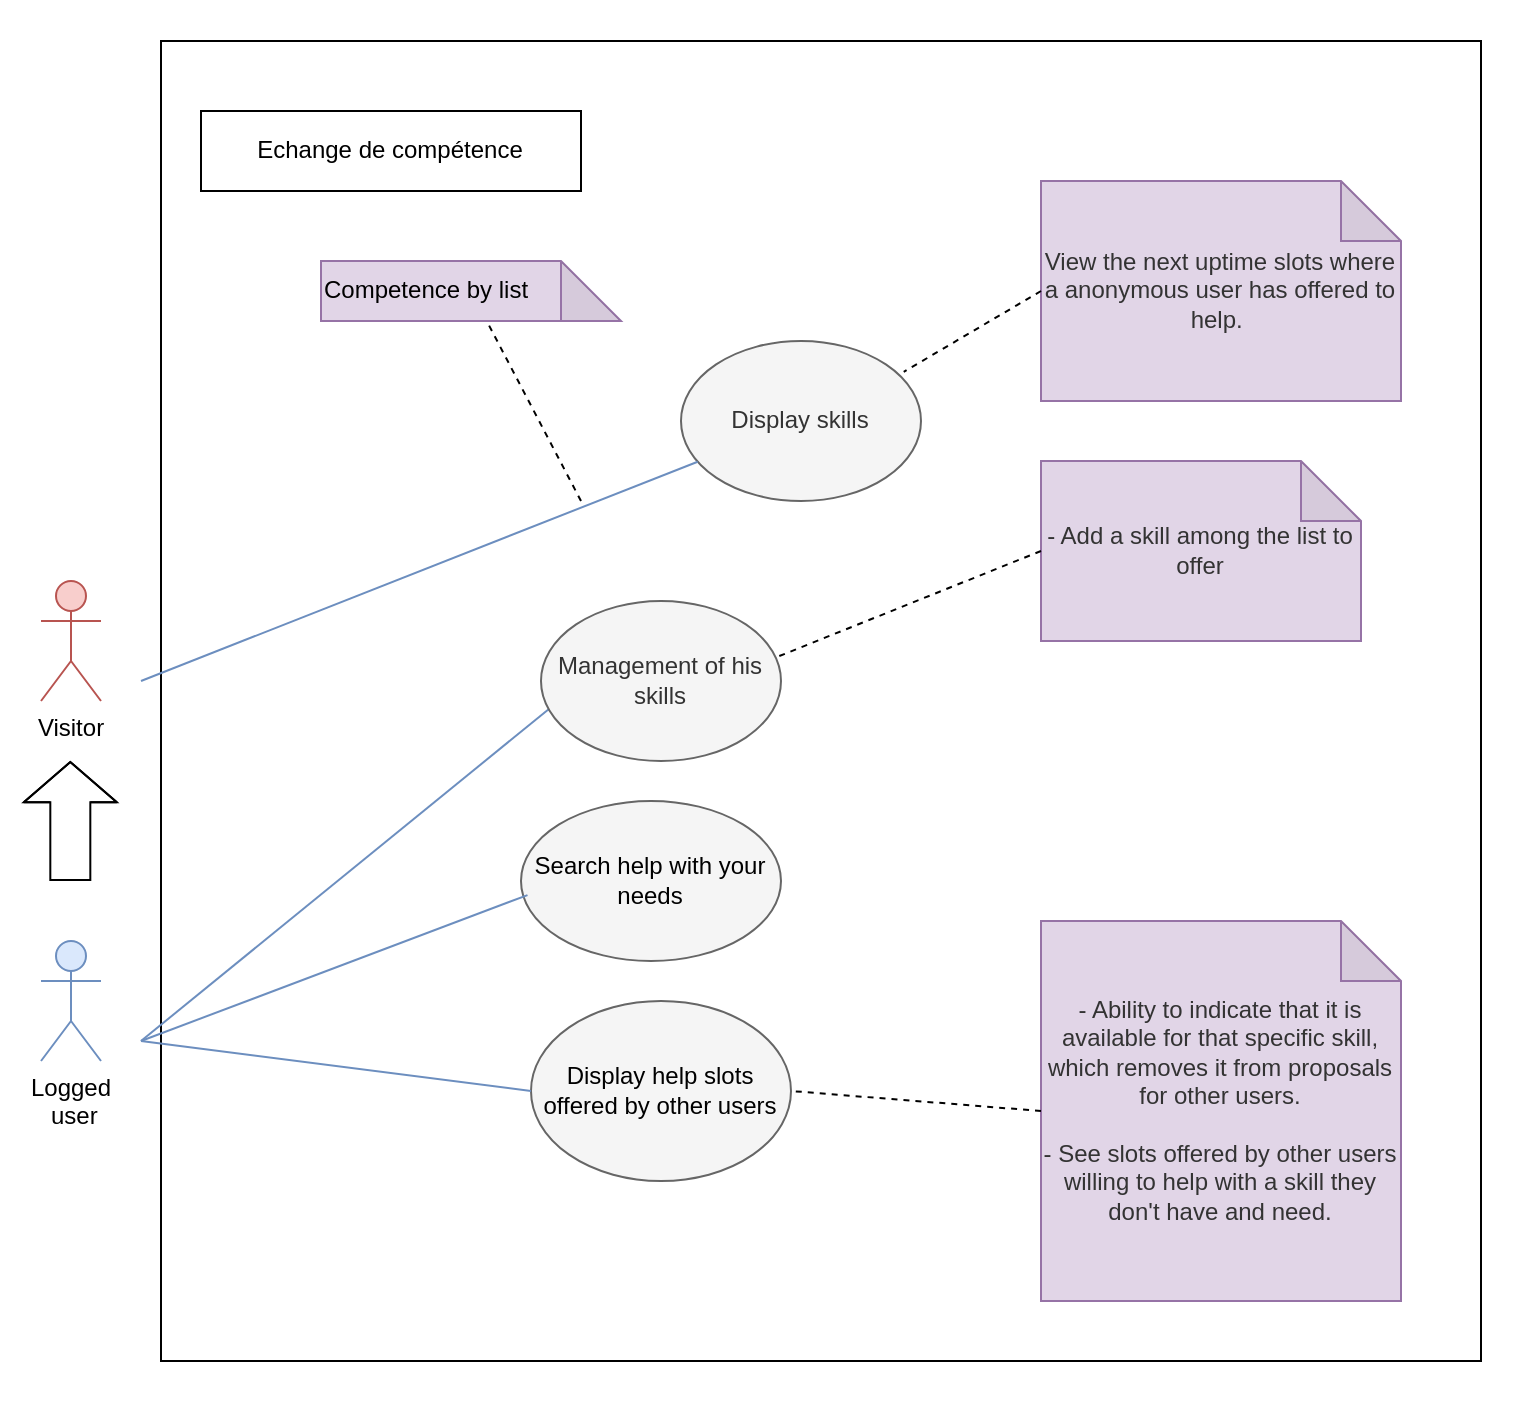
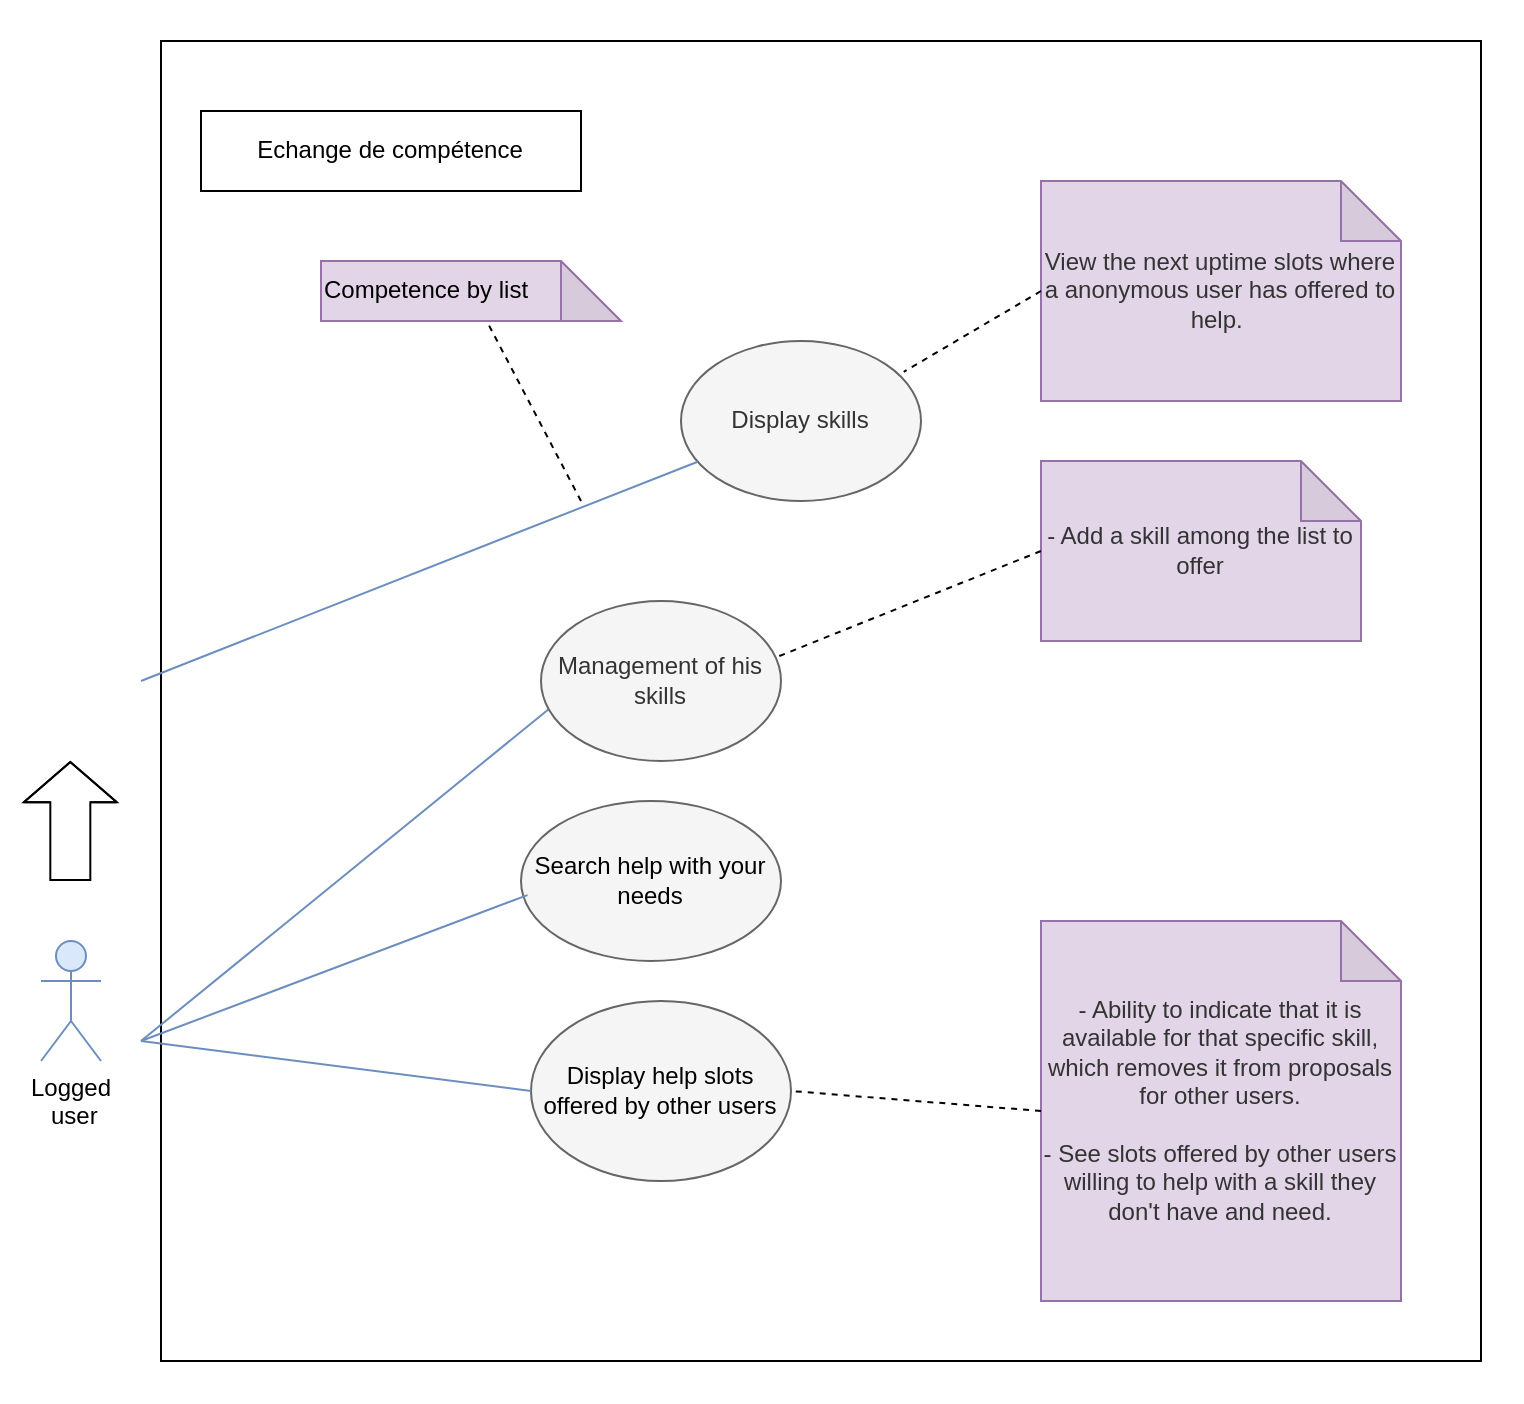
  <mxCell id="0" />
  <mxCell id="1" parent="0" />
  <mxCell id="2" value="" style="whiteSpace=wrap;html=1;aspect=fixed;horizontal=1;movable=1;resizable=1;rotatable=1;deletable=1;editable=1;locked=0;connectable=1;" parent="1" vertex="1"><mxGeometry x="80" y="20" width="660" height="660" as="geometry" /></mxCell>
  <mxCell id="3" value="Echange de compétence" style="rounded=0;whiteSpace=wrap;html=1;" parent="1" vertex="1"><mxGeometry x="100" y="55" width="190" height="40" as="geometry" /></mxCell>
- <mxCell id="4" value="Visitor" style="shape=umlActor;verticalLabelPosition=bottom;verticalAlign=top;html=1;outlineConnect=0;fillColor=#f8cecc;strokeColor=#b85450;" parent="1" vertex="1"><mxGeometry x="20" y="290" width="30" height="60" as="geometry" /></mxCell>
  <mxCell id="5" value="Logged&lt;div&gt;&amp;nbsp;user&lt;/div&gt;" style="shape=umlActor;verticalLabelPosition=bottom;verticalAlign=top;html=1;outlineConnect=0;fillColor=#dae8fc;strokeColor=#6c8ebf;align=center;" parent="1" vertex="1"><mxGeometry x="20" y="470" width="30" height="60" as="geometry" /></mxCell>
  <mxCell id="6" value="Display skills" style="ellipse;whiteSpace=wrap;html=1;fillColor=#f5f5f5;strokeColor=#666666;fontColor=#333333;" parent="1" vertex="1"><mxGeometry x="340" y="170" width="120" height="80" as="geometry" /></mxCell>
  <mxCell id="7" value="Competence by list" style="shape=note;whiteSpace=wrap;html=1;backgroundOutline=1;darkOpacity=0.05;fillColor=#e1d5e7;strokeColor=#9673a6;align=left;" parent="1" vertex="1"><mxGeometry x="160" y="130" width="150" height="30" as="geometry" /></mxCell>
  <mxCell id="8" value="" style="endArrow=none;dashed=1;html=1;rounded=0;" parent="1" target="7" edge="1"><mxGeometry width="50" height="50" relative="1" as="geometry"><mxPoint x="290" y="250" as="sourcePoint" /><mxPoint x="410" y="620" as="targetPoint" /></mxGeometry></mxCell>
  <mxCell id="9" value="" style="endArrow=none;html=1;rounded=0;fillColor=#dae8fc;strokeColor=#6c8ebf;entryX=0.055;entryY=0.648;entryDx=0;entryDy=0;entryPerimeter=0;" parent="1" target="14" edge="1"><mxGeometry width="50" height="50" relative="1" as="geometry"><mxPoint x="70" y="520" as="sourcePoint" /><mxPoint x="200" y="500" as="targetPoint" /></mxGeometry></mxCell>
  <mxCell id="10" value="&lt;font color=&quot;#333333&quot;&gt;View the next uptime slots where a anonymous user has offered to help.&amp;nbsp;&lt;/font&gt;" style="shape=note;whiteSpace=wrap;html=1;backgroundOutline=1;darkOpacity=0.05;fillColor=#e1d5e7;strokeColor=#9673a6;" parent="1" vertex="1"><mxGeometry x="520" y="90" width="180" height="110" as="geometry" /></mxCell>
  <mxCell id="11" value="" style="endArrow=none;dashed=1;html=1;rounded=0;entryX=0.928;entryY=0.193;entryDx=0;entryDy=0;entryPerimeter=0;exitX=0;exitY=0.5;exitDx=0;exitDy=0;exitPerimeter=0;" parent="1" source="10" target="6" edge="1"><mxGeometry width="50" height="50" relative="1" as="geometry"><mxPoint x="540" y="170" as="sourcePoint" /><mxPoint x="482.5" y="163" as="targetPoint" /><Array as="points" /></mxGeometry></mxCell>
  <mxCell id="12" value="" style="endArrow=none;html=1;rounded=0;fillColor=#dae8fc;strokeColor=#6c8ebf;" parent="1" target="6" edge="1"><mxGeometry width="50" height="50" relative="1" as="geometry"><mxPoint x="70" y="340" as="sourcePoint" /><mxPoint x="518" y="386" as="targetPoint" /></mxGeometry></mxCell>
  <mxCell id="13" value="" style="shape=flexArrow;endArrow=classic;html=1;rounded=0;endWidth=25.517;endSize=6.379;width=20;" parent="1" edge="1"><mxGeometry width="50" height="50" relative="1" as="geometry"><mxPoint x="34.66" y="440" as="sourcePoint" /><mxPoint x="34.66" y="380" as="targetPoint" /><Array as="points"><mxPoint x="34.66" y="410" /></Array></mxGeometry></mxCell>
  <mxCell id="14" value="Management of his skills" style="ellipse;whiteSpace=wrap;html=1;fillColor=#f5f5f5;strokeColor=#666666;fontColor=#333333;" parent="1" vertex="1"><mxGeometry x="270" y="300" width="120" height="80" as="geometry" /></mxCell>
  <mxCell id="15" value="&lt;font color=&quot;#000000&quot;&gt;Search help with your needs&lt;/font&gt;" style="ellipse;whiteSpace=wrap;html=1;fillColor=#f5f5f5;strokeColor=#666666;fontColor=#333333;" parent="1" vertex="1"><mxGeometry x="260" y="400" width="130" height="80" as="geometry" /></mxCell>
  <mxCell id="16" value="" style="endArrow=none;html=1;rounded=0;fillColor=#dae8fc;strokeColor=#6c8ebf;entryX=0.025;entryY=0.588;entryDx=0;entryDy=0;entryPerimeter=0;" parent="1" target="15" edge="1"><mxGeometry width="50" height="50" relative="1" as="geometry"><mxPoint x="70" y="520" as="sourcePoint" /><mxPoint x="350" y="440" as="targetPoint" /></mxGeometry></mxCell>
  <mxCell id="17" value="&lt;font color=&quot;#000000&quot;&gt;Display help slots offered by other users&lt;/font&gt;" style="ellipse;whiteSpace=wrap;html=1;fillColor=#f5f5f5;strokeColor=#666666;fontColor=#333333;" parent="1" vertex="1"><mxGeometry x="265" y="500" width="130" height="90" as="geometry" /></mxCell>
  <mxCell id="18" value="" style="endArrow=none;html=1;rounded=0;fillColor=#dae8fc;strokeColor=#6c8ebf;entryX=0;entryY=0.5;entryDx=0;entryDy=0;" parent="1" target="17" edge="1"><mxGeometry width="50" height="50" relative="1" as="geometry"><mxPoint x="70" y="520" as="sourcePoint" /><mxPoint x="363" y="537" as="targetPoint" /></mxGeometry></mxCell>
  <mxCell id="19" value="&lt;span style=&quot;color: rgb(51, 51, 51);&quot;&gt;- Add a skill among the list&amp;nbsp;to offer&lt;/span&gt;" style="shape=note;whiteSpace=wrap;html=1;backgroundOutline=1;darkOpacity=0.05;fillColor=#e1d5e7;strokeColor=#9673a6;" parent="1" vertex="1"><mxGeometry x="520" y="230" width="160" height="90" as="geometry" /></mxCell>
  <mxCell id="20" value="" style="endArrow=none;dashed=1;html=1;rounded=0;exitX=0;exitY=0.5;exitDx=0;exitDy=0;exitPerimeter=0;entryX=0.983;entryY=0.35;entryDx=0;entryDy=0;entryPerimeter=0;" parent="1" source="19" target="14" edge="1"><mxGeometry width="50" height="50" relative="1" as="geometry"><mxPoint x="522" y="317" as="sourcePoint" /><mxPoint x="460" y="420" as="targetPoint" /><Array as="points" /></mxGeometry></mxCell>
  <mxCell id="21" value="&lt;font color=&quot;#333333&quot;&gt;- Ability to indicate that it is available for that specific skill, which removes it from proposals for other users.&lt;/font&gt;&lt;div&gt;&lt;font color=&quot;#333333&quot;&gt;&lt;br&gt;&lt;/font&gt;&lt;/div&gt;&lt;div&gt;&lt;font color=&quot;#333333&quot;&gt;-&amp;nbsp;&lt;/font&gt;&lt;span style=&quot;background-color: initial;&quot;&gt;&lt;font color=&quot;#333333&quot;&gt;See slots offered by other users willing to help with a skill they don't have and need.&lt;/font&gt;&lt;/span&gt;&lt;/div&gt;" style="shape=note;whiteSpace=wrap;html=1;backgroundOutline=1;darkOpacity=0.05;fillColor=#e1d5e7;strokeColor=#9673a6;" parent="1" vertex="1"><mxGeometry x="520" y="460" width="180" height="190" as="geometry" /></mxCell>
  <mxCell id="22" value="" style="endArrow=none;dashed=1;html=1;rounded=0;entryX=1;entryY=0.5;entryDx=0;entryDy=0;exitX=0;exitY=0.5;exitDx=0;exitDy=0;exitPerimeter=0;" parent="1" source="21" target="17" edge="1"><mxGeometry width="50" height="50" relative="1" as="geometry"><mxPoint x="530" y="375" as="sourcePoint" /><mxPoint x="470" y="440" as="targetPoint" /><Array as="points" /></mxGeometry></mxCell>
